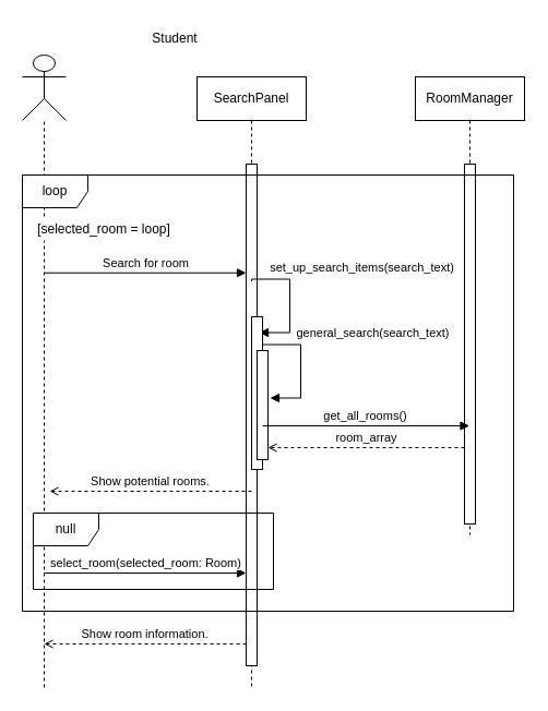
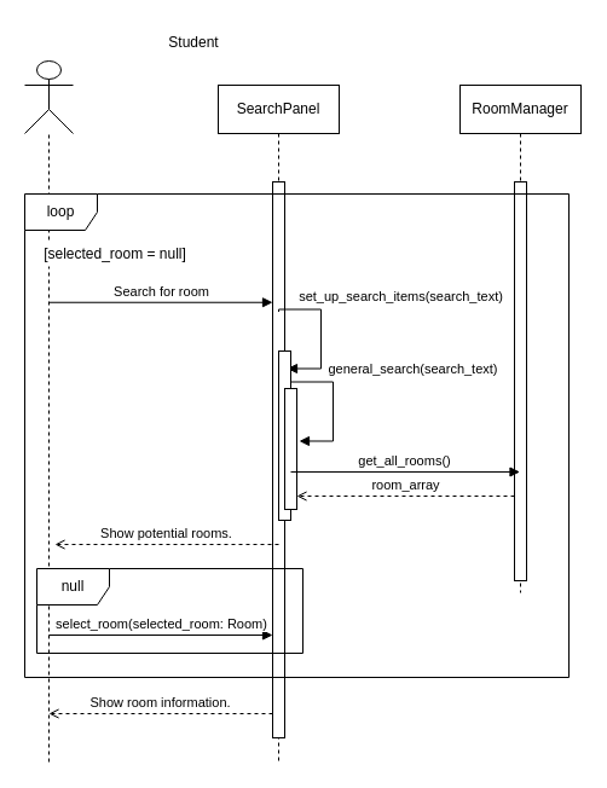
  <mxCell id="0" />
  <mxCell id="1" parent="0" />
  <mxCell id="2" value="SearchPanel" style="shape=umlLifeline;perimeter=lifelinePerimeter;whiteSpace=wrap;html=1;container=0;dropTarget=0;collapsible=0;recursiveResize=0;outlineConnect=0;portConstraint=eastwest;newEdgeStyle={&quot;edgeStyle&quot;:&quot;elbowEdgeStyle&quot;,&quot;elbow&quot;:&quot;vertical&quot;,&quot;curved&quot;:0,&quot;rounded&quot;:0};" parent="1" vertex="1"><mxGeometry x="180" y="70" width="100" height="560" as="geometry" /></mxCell>
  <mxCell id="3" value="" style="html=1;points=[];perimeter=orthogonalPerimeter;outlineConnect=0;targetShapes=umlLifeline;portConstraint=eastwest;newEdgeStyle={&quot;edgeStyle&quot;:&quot;elbowEdgeStyle&quot;,&quot;elbow&quot;:&quot;vertical&quot;,&quot;curved&quot;:0,&quot;rounded&quot;:0};" parent="2" vertex="1"><mxGeometry x="45" y="80" width="10" height="460" as="geometry" /></mxCell>
  <mxCell id="4" value="Search for room" style="html=1;verticalAlign=bottom;endArrow=block;endSize=6;elbow=vertical;rounded=0;endFill=1;" parent="1" edge="1"><mxGeometry relative="1" as="geometry"><mxPoint x="225" y="249.74" as="targetPoint" /><mxPoint x="40" y="249.74" as="sourcePoint" /></mxGeometry></mxCell>
  <mxCell id="5" value="" style="shape=umlActor;verticalLabelPosition=bottom;verticalAlign=top;html=1;outlineConnect=0;align=center;" parent="1" vertex="1"><mxGeometry x="20" y="50" width="40" height="60" as="geometry" /></mxCell>
  <mxCell id="6" value="" style="endArrow=none;dashed=1;html=1;rounded=0;" parent="1" target="5" edge="1"><mxGeometry width="50" height="50" relative="1" as="geometry"><mxPoint x="40" y="630" as="sourcePoint" /><mxPoint x="160" y="220" as="targetPoint" /></mxGeometry></mxCell>
  <mxCell id="7" value="Student" style="text;html=1;align=center;verticalAlign=middle;whiteSpace=wrap;rounded=0;" parent="1" vertex="1"><mxGeometry x="130" y="20" width="60" height="30" as="geometry" /></mxCell>
  <mxCell id="8" value="RoomManager" style="shape=umlLifeline;perimeter=lifelinePerimeter;whiteSpace=wrap;html=1;container=0;dropTarget=0;collapsible=0;recursiveResize=0;outlineConnect=0;portConstraint=eastwest;newEdgeStyle={&quot;edgeStyle&quot;:&quot;elbowEdgeStyle&quot;,&quot;elbow&quot;:&quot;vertical&quot;,&quot;curved&quot;:0,&quot;rounded&quot;:0};" parent="1" vertex="1"><mxGeometry x="380" y="70" width="100" height="420" as="geometry" /></mxCell>
  <mxCell id="9" value="" style="html=1;points=[];perimeter=orthogonalPerimeter;outlineConnect=0;targetShapes=umlLifeline;portConstraint=eastwest;newEdgeStyle={&quot;edgeStyle&quot;:&quot;elbowEdgeStyle&quot;,&quot;elbow&quot;:&quot;vertical&quot;,&quot;curved&quot;:0,&quot;rounded&quot;:0};" parent="8" vertex="1"><mxGeometry x="45" y="80" width="10" height="330" as="geometry" /></mxCell>
  <mxCell id="10" value="" style="endArrow=block;html=1;rounded=0;elbow=vertical;endFill=1;verticalAlign=middle;edgeStyle=orthogonalEdgeStyle;" parent="1" edge="1"><mxGeometry width="50" height="50" relative="1" as="geometry"><mxPoint x="230" y="257.51" as="sourcePoint" /><mxPoint x="237" y="304.51" as="targetPoint" /><Array as="points"><mxPoint x="230" y="255.51" /><mxPoint x="265" y="255.51" /><mxPoint x="265" y="304.51" /></Array></mxGeometry></mxCell>
  <mxCell id="11" value="set_up_search_items(search_text)" style="edgeLabel;html=1;align=center;verticalAlign=middle;resizable=0;points=[];" parent="10" vertex="1" connectable="0"><mxGeometry x="-0.067" relative="1" as="geometry"><mxPoint x="65" y="-27" as="offset" /></mxGeometry></mxCell>
  <mxCell id="12" value="room_array" style="html=1;verticalAlign=bottom;endArrow=open;elbow=vertical;rounded=0;dashed=1;endFill=0;" parent="1" edge="1" target="22"><mxGeometry relative="1" as="geometry"><mxPoint x="425" y="410" as="sourcePoint" /><mxPoint x="250" y="410" as="targetPoint" /></mxGeometry></mxCell>
  <mxCell id="13" value="Show potential rooms." style="html=1;verticalAlign=bottom;endArrow=open;elbow=vertical;rounded=0;dashed=1;endFill=0;" parent="1" edge="1"><mxGeometry relative="1" as="geometry"><mxPoint x="230" y="450" as="sourcePoint" /><mxPoint x="45" y="450" as="targetPoint" /></mxGeometry></mxCell>
  <mxCell id="14" value="loop" style="shape=umlFrame;whiteSpace=wrap;html=1;pointerEvents=0;" parent="1" vertex="1"><mxGeometry x="20" y="160" width="450" height="400" as="geometry" /></mxCell>
- <mxCell id="15" value="[selected_room = loop]" style="text;html=1;align=center;verticalAlign=middle;whiteSpace=wrap;rounded=0;fillColor=default;" parent="1" vertex="1"><mxGeometry x="30" y="200" width="130" height="20" as="geometry" /></mxCell>
+ <mxCell id="15" value="[selected_room = null]" style="text;html=1;align=center;verticalAlign=middle;whiteSpace=wrap;rounded=0;fillColor=default;" parent="1" vertex="1"><mxGeometry x="30" y="200" width="130" height="20" as="geometry" /></mxCell>
  <mxCell id="16" value="select_room(selected_room: Room)" style="html=1;verticalAlign=bottom;endArrow=block;endSize=6;elbow=vertical;rounded=0;endFill=1;" parent="1" edge="1"><mxGeometry relative="1" as="geometry"><mxPoint x="225" y="525" as="targetPoint" /><mxPoint x="40" y="525" as="sourcePoint" /></mxGeometry></mxCell>
  <mxCell id="17" value="Show room information." style="html=1;verticalAlign=bottom;endArrow=open;elbow=vertical;rounded=0;dashed=1;endFill=0;" parent="1" edge="1"><mxGeometry relative="1" as="geometry"><mxPoint x="225" y="590" as="sourcePoint" /><mxPoint x="40" y="590" as="targetPoint" /></mxGeometry></mxCell>
  <mxCell id="18" value="null" style="shape=umlFrame;whiteSpace=wrap;html=1;pointerEvents=0;" parent="1" vertex="1"><mxGeometry x="30" y="470" width="220" height="70" as="geometry" /></mxCell>
  <mxCell id="19" value="" style="html=1;points=[];perimeter=orthogonalPerimeter;outlineConnect=0;targetShapes=umlLifeline;portConstraint=eastwest;newEdgeStyle={&quot;edgeStyle&quot;:&quot;elbowEdgeStyle&quot;,&quot;elbow&quot;:&quot;vertical&quot;,&quot;curved&quot;:0,&quot;rounded&quot;:0};" vertex="1" parent="1"><mxGeometry x="230" y="290" width="10" height="140" as="geometry" /></mxCell>
  <mxCell id="20" value="" style="endArrow=block;html=1;rounded=0;elbow=vertical;endFill=1;verticalAlign=middle;edgeStyle=orthogonalEdgeStyle;" edge="1" parent="1"><mxGeometry width="50" height="50" relative="1" as="geometry"><mxPoint x="240" y="317.49" as="sourcePoint" /><mxPoint x="247" y="364.49" as="targetPoint" /><Array as="points"><mxPoint x="240" y="315.49" /><mxPoint x="275" y="315.49" /><mxPoint x="275" y="364.49" /></Array></mxGeometry></mxCell>
  <mxCell id="21" value="general_search(search_text)" style="edgeLabel;html=1;align=center;verticalAlign=middle;resizable=0;points=[];" vertex="1" connectable="0" parent="20"><mxGeometry x="-0.067" relative="1" as="geometry"><mxPoint x="65" y="-27" as="offset" /></mxGeometry></mxCell>
  <mxCell id="22" value="" style="html=1;points=[];perimeter=orthogonalPerimeter;outlineConnect=0;targetShapes=umlLifeline;portConstraint=eastwest;newEdgeStyle={&quot;edgeStyle&quot;:&quot;elbowEdgeStyle&quot;,&quot;elbow&quot;:&quot;vertical&quot;,&quot;curved&quot;:0,&quot;rounded&quot;:0};" vertex="1" parent="1"><mxGeometry x="235" y="321" width="10" height="100" as="geometry" /></mxCell>
  <mxCell id="23" value="" style="endArrow=block;html=1;rounded=0;elbow=vertical;endFill=1;verticalAlign=middle;" edge="1" parent="1" target="8"><mxGeometry width="50" height="50" relative="1" as="geometry"><mxPoint x="240" y="390" as="sourcePoint" /><mxPoint x="412" y="390" as="targetPoint" /></mxGeometry></mxCell>
  <mxCell id="24" value="get_all_rooms()" style="edgeLabel;html=1;align=center;verticalAlign=middle;resizable=0;points=[];" vertex="1" connectable="0" parent="23"><mxGeometry x="-0.067" relative="1" as="geometry"><mxPoint x="5" y="-10" as="offset" /></mxGeometry></mxCell>
